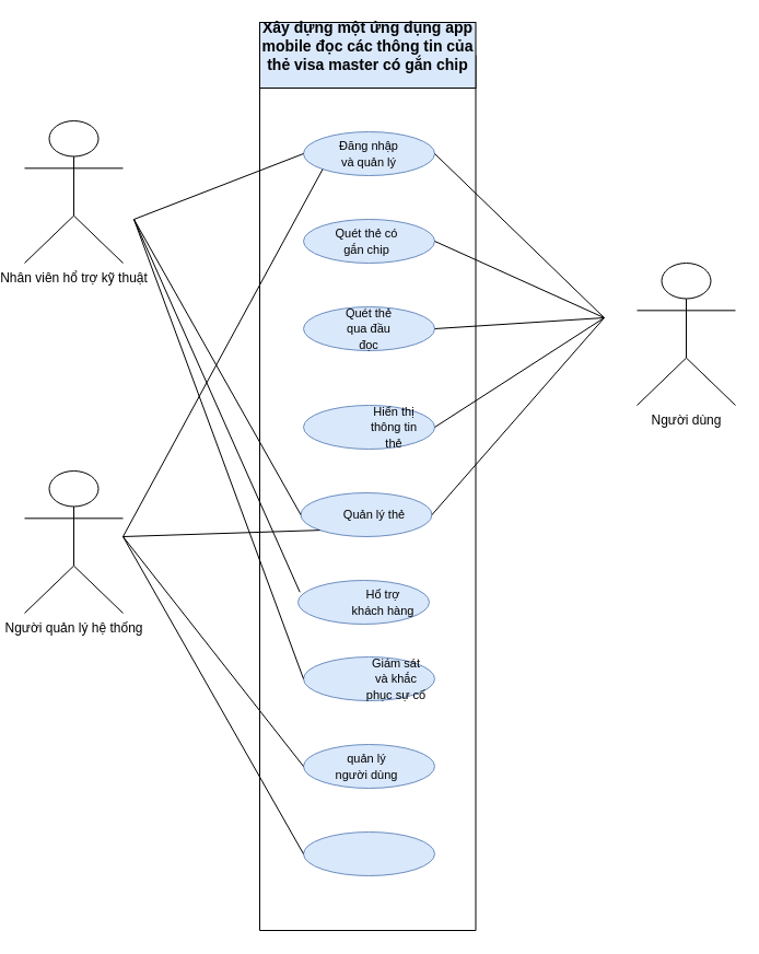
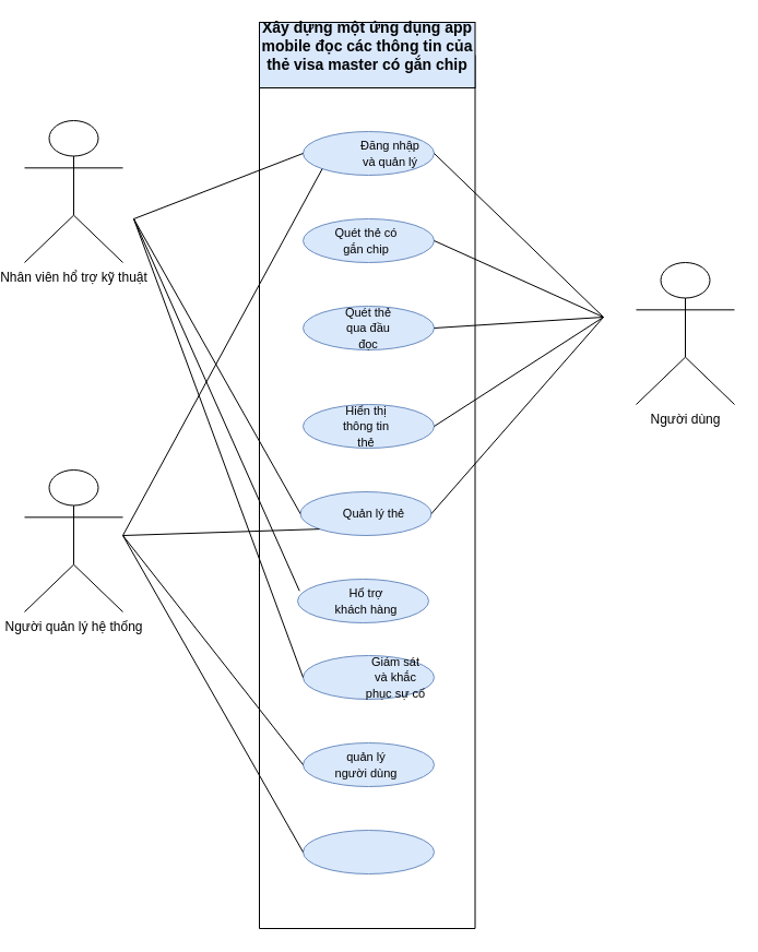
  <mxCell id="0" />
  <mxCell id="1" parent="0" />
  <mxCell id="2" value="&lt;font style=&quot;font-size: 11px;&quot;&gt;&lt;span style=&quot;&quot; class=&quot;fontstyle0&quot;&gt;Xây dựng một ứng dụng app mobile đọc các thông tin của thẻ visa master có gắn chip&lt;/span&gt; &lt;/font&gt;&lt;div style=&quot;font-size: 11px;&quot;&gt;&lt;br&gt;&lt;/div&gt;" style="swimlane;whiteSpace=wrap;html=1;fillColor=#d5e8d4;strokeColor=#000000;" parent="1" vertex="1"><mxGeometry x="235" y="50" width="197.5" height="800" as="geometry" /></mxCell>
  <mxCell id="3" value="" style="ellipse;whiteSpace=wrap;html=1;fillColor=#dae8fc;strokeColor=#6c8ebf;" parent="2" vertex="1"><mxGeometry x="40" y="70" width="120" height="40" as="geometry" /></mxCell>
  <mxCell id="4" value="" style="ellipse;whiteSpace=wrap;html=1;fillColor=#dae8fc;strokeColor=#6c8ebf;" parent="2" vertex="1"><mxGeometry x="40" y="710" width="120" height="40" as="geometry" /></mxCell>
  <mxCell id="5" value="" style="ellipse;whiteSpace=wrap;html=1;fillColor=#dae8fc;strokeColor=#6c8ebf;" parent="2" vertex="1"><mxGeometry x="40" y="630" width="120" height="40" as="geometry" /></mxCell>
  <mxCell id="6" value="" style="ellipse;whiteSpace=wrap;html=1;fillColor=#dae8fc;strokeColor=#6c8ebf;" parent="2" vertex="1"><mxGeometry x="40" y="550" width="120" height="40" as="geometry" /></mxCell>
  <mxCell id="7" value="" style="ellipse;whiteSpace=wrap;html=1;fillColor=#dae8fc;strokeColor=#6c8ebf;" parent="2" vertex="1"><mxGeometry x="37.5" y="400" width="120" height="40" as="geometry" /></mxCell>
  <mxCell id="8" value="" style="ellipse;whiteSpace=wrap;html=1;fillColor=#dae8fc;strokeColor=#6c8ebf;" parent="2" vertex="1"><mxGeometry x="40" y="230" width="120" height="40" as="geometry" /></mxCell>
  <mxCell id="9" value="" style="ellipse;whiteSpace=wrap;html=1;fillColor=#dae8fc;strokeColor=#6c8ebf;" parent="2" vertex="1"><mxGeometry x="40" y="150" width="120" height="40" as="geometry" /></mxCell>
- <mxCell id="10" value="&lt;font style=&quot;font-size: 11px;&quot;&gt;Đăng nhập và quản lý&lt;/font&gt;" style="text;html=1;align=center;verticalAlign=middle;whiteSpace=wrap;rounded=0;" parent="2" vertex="1"><mxGeometry x="70" y="75" width="60" height="30" as="geometry" /></mxCell>
+ <mxCell id="10" value="&lt;font style=&quot;font-size: 11px;&quot;&gt;Đăng nhập và quản lý&lt;/font&gt;" style="text;html=1;align=center;verticalAlign=middle;whiteSpace=wrap;rounded=0;" parent="2" vertex="1"><mxGeometry x="90" y="75" width="60" height="30" as="geometry" /></mxCell>
  <mxCell id="11" value="&lt;font style=&quot;font-size: 11px;&quot;&gt;Quét thẻ có gắn chip&lt;/font&gt;&lt;span style=&quot;font-family: monospace; font-size: 0px; text-align: start; text-wrap: nowrap;&quot;&gt;%3CmxGraphModel%3E%3Croot%3E%3CmxCell%20id%3D%220%22%2F%3E%3CmxCell%20id%3D%221%22%20parent%3D%220%22%2F%3E%3CmxCell%20id%3D%222%22%20value%3D%22%26lt%3Bfont%20color%3D%26quot%3B%23ffffff%26quot%3B%20style%3D%26quot%3Bfont-size%3A%2011px%3B%26quot%3B%26gt%3B%C4%90%C4%83ng%20nh%E1%BA%ADp%20v%C3%A0%20qu%E1%BA%A3n%20l%C3%BD%26lt%3B%2Ffont%26gt%3B%22%20style%3D%22text%3Bhtml%3D1%3Balign%3Dcenter%3BverticalAlign%3Dmiddle%3BwhiteSpace%3Dwrap%3Brounded%3D0%3B%22%20vertex%3D%221%22%20parent%3D%221%22%3E%3CmxGeometry%20x%3D%22395%22%20y%3D%22115%22%20width%3D%2260%22%20height%3D%2230%22%20as%3D%22geometry%22%2F%3E%3C%2FmxCell%3E%3C%2Froot%3E%3C%2FmxGraphModel%3E&lt;/span&gt;" style="text;html=1;align=center;verticalAlign=middle;whiteSpace=wrap;rounded=0;" parent="2" vertex="1"><mxGeometry x="67.5" y="155" width="60" height="30" as="geometry" /></mxCell>
  <mxCell id="12" value="&lt;font style=&quot;font-size: 11px;&quot;&gt;Quét thẻ qua đầu đọc&lt;/font&gt;&lt;span style=&quot;font-family: monospace; font-size: 0px; text-align: start; text-wrap: nowrap;&quot;&gt;%3CmxGraphModel%3E%3Croot%3E%3CmxCell%20id%3D%220%22%2F%3E%3CmxCell%20id%3D%221%22%20parent%3D%220%22%2F%3E%3CmxCell%20id%3D%222%22%20value%3D%22%26lt%3Bfont%20color%3D%26quot%3B%23ffffff%26quot%3B%20style%3D%26quot%3Bfont-size%3A%2011px%3B%26quot%3B%26gt%3B%C4%90%C4%83ng%20nh%E1%BA%ADp%20v%C3%A0%20qu%E1%BA%A3n%20l%C3%BD%26lt%3B%2Ffont%26gt%3B%22%20style%3D%22text%3Bhtml%3D1%3Balign%3Dcenter%3BverticalAlign%3Dmiddle%3BwhiteSpace%3Dwrap%3Brounded%3D0%3B%22%20vertex%3D%221%22%20parent%3D%221%22%3E%3CmxGeometry%20x%3D%22395%22%20y%3D%22115%22%20width%3D%2260%22%20height%3D%2230%22%20as%3D%22geometry%22%2F%3E%3C%2FmxCell%3E%3C%2Froot%3E%3C%2FmxGraphModel%3E&lt;/span&gt;" style="text;html=1;align=center;verticalAlign=middle;whiteSpace=wrap;rounded=0;" parent="2" vertex="1"><mxGeometry x="70" y="235" width="60" height="30" as="geometry" /></mxCell>
  <mxCell id="13" value="&lt;span style=&quot;font-size: 11px;&quot;&gt;Quản lý thẻ&lt;/span&gt;" style="text;html=1;align=center;verticalAlign=middle;whiteSpace=wrap;rounded=0;" parent="2" vertex="1"><mxGeometry x="75" y="405" width="60" height="30" as="geometry" /></mxCell>
  <mxCell id="14" value="&lt;span style=&quot;font-size: 11px;&quot;&gt;Giám sát và khắc phục sự cố&lt;/span&gt;" style="text;html=1;align=center;verticalAlign=middle;whiteSpace=wrap;rounded=0;" parent="2" vertex="1"><mxGeometry x="95" y="555" width="60" height="30" as="geometry" /></mxCell>
  <mxCell id="15" value="&lt;span style=&quot;font-size: 11px;&quot;&gt;quản lý người dùng&lt;/span&gt;" style="text;html=1;align=center;verticalAlign=middle;whiteSpace=wrap;rounded=0;" parent="2" vertex="1"><mxGeometry x="67.5" y="635" width="60" height="30" as="geometry" /></mxCell>
  <mxCell id="16" value="" style="ellipse;whiteSpace=wrap;html=1;fillColor=#dae8fc;strokeColor=#6c8ebf;" parent="2" vertex="1"><mxGeometry x="40" y="320" width="120" height="40" as="geometry" /></mxCell>
- <mxCell id="17" value="&lt;span style=&quot;font-size: 11px;&quot;&gt;Hiển thị thông tin thẻ&lt;/span&gt;" style="text;html=1;align=center;verticalAlign=middle;whiteSpace=wrap;rounded=0;" parent="2" vertex="1"><mxGeometry x="92.5" y="325" width="60" height="30" as="geometry" /></mxCell>
+ <mxCell id="17" value="&lt;span style=&quot;font-size: 11px;&quot;&gt;Hiển thị thông tin thẻ&lt;/span&gt;" style="text;html=1;align=center;verticalAlign=middle;whiteSpace=wrap;rounded=0;" parent="2" vertex="1"><mxGeometry x="67.5" y="325" width="60" height="30" as="geometry" /></mxCell>
  <mxCell id="18" value="" style="ellipse;whiteSpace=wrap;html=1;fillColor=#dae8fc;strokeColor=#6c8ebf;" parent="2" vertex="1"><mxGeometry x="35" y="480" width="120" height="40" as="geometry" /></mxCell>
- <mxCell id="19" value="&lt;span style=&quot;font-size: 11px;&quot;&gt;Hổ trợ khách hàng&lt;/span&gt;" style="text;html=1;align=center;verticalAlign=middle;whiteSpace=wrap;rounded=0;" parent="2" vertex="1"><mxGeometry x="82.5" y="485" width="60" height="30" as="geometry" /></mxCell>
+ <mxCell id="19" value="&lt;span style=&quot;font-size: 11px;&quot;&gt;Hổ trợ khách hàng&lt;/span&gt;" style="text;html=1;align=center;verticalAlign=middle;whiteSpace=wrap;rounded=0;" parent="2" vertex="1"><mxGeometry x="67.5" y="485" width="60" height="30" as="geometry" /></mxCell>
  <mxCell id="20" value="&lt;div style=&quot;font-size: 14px;&quot;&gt;&lt;span style=&quot;background-color: initial;&quot;&gt;&lt;font style=&quot;font-size: 14px;&quot;&gt;&lt;b style=&quot;&quot;&gt;Xây dựng một ứng dụng app mobile đọc các thông tin của thẻ visa master có gắn chip&lt;/b&gt;&lt;/font&gt;&lt;/span&gt;&lt;/div&gt;&lt;div style=&quot;font-size: 14px;&quot;&gt;&lt;br style=&quot;font-weight: 700;&quot;&gt;&lt;/div&gt;" style="rounded=0;whiteSpace=wrap;html=1;fillColor=#dae8fc;align=center;strokeColor=#000000;" parent="2" vertex="1"><mxGeometry y="-30" width="197.5" height="60" as="geometry" /></mxCell>
  <mxCell id="21" value="Người quản lý hệ thống" style="shape=umlActor;verticalLabelPosition=bottom;verticalAlign=top;html=1;outlineConnect=0;" parent="1" vertex="1"><mxGeometry x="20" y="430" width="90" height="130" as="geometry" /></mxCell>
  <mxCell id="22" value="Nhân viên hổ trợ kỹ thuật" style="shape=umlActor;verticalLabelPosition=bottom;verticalAlign=top;html=1;outlineConnect=0;" parent="1" vertex="1"><mxGeometry x="20" y="110" width="90" height="130" as="geometry" /></mxCell>
  <mxCell id="23" value="Người dùng" style="shape=umlActor;verticalLabelPosition=bottom;verticalAlign=top;html=1;outlineConnect=0;" parent="1" vertex="1"><mxGeometry x="580" y="240" width="90" height="130" as="geometry" /></mxCell>
  <mxCell id="24" value="" style="endArrow=none;html=1;rounded=0;exitX=1;exitY=0.5;exitDx=0;exitDy=0;" edge="1" parent="1" source="3"><mxGeometry width="50" height="50" relative="1" as="geometry"><mxPoint x="490" y="360" as="sourcePoint" /><mxPoint x="550" y="290" as="targetPoint" /></mxGeometry></mxCell>
  <mxCell id="25" value="" style="endArrow=none;html=1;rounded=0;exitX=1;exitY=0.5;exitDx=0;exitDy=0;" edge="1" parent="1" source="9"><mxGeometry width="50" height="50" relative="1" as="geometry"><mxPoint x="490" y="360" as="sourcePoint" /><mxPoint x="550" y="290" as="targetPoint" /></mxGeometry></mxCell>
  <mxCell id="26" value="" style="endArrow=none;html=1;rounded=0;exitX=1;exitY=0.5;exitDx=0;exitDy=0;" edge="1" parent="1" source="8"><mxGeometry width="50" height="50" relative="1" as="geometry"><mxPoint x="500" y="340" as="sourcePoint" /><mxPoint x="550" y="290" as="targetPoint" /></mxGeometry></mxCell>
  <mxCell id="27" value="" style="endArrow=none;html=1;rounded=0;exitX=1;exitY=0.5;exitDx=0;exitDy=0;" edge="1" parent="1" source="16"><mxGeometry width="50" height="50" relative="1" as="geometry"><mxPoint x="500" y="340" as="sourcePoint" /><mxPoint x="550" y="290" as="targetPoint" /></mxGeometry></mxCell>
  <mxCell id="28" value="" style="endArrow=none;html=1;rounded=0;exitX=1;exitY=0.5;exitDx=0;exitDy=0;" edge="1" parent="1" source="7"><mxGeometry width="50" height="50" relative="1" as="geometry"><mxPoint x="500" y="340" as="sourcePoint" /><mxPoint x="550" y="290" as="targetPoint" /></mxGeometry></mxCell>
  <mxCell id="29" value="" style="endArrow=none;html=1;rounded=0;entryX=0;entryY=0.5;entryDx=0;entryDy=0;" edge="1" parent="1" target="3"><mxGeometry width="50" height="50" relative="1" as="geometry"><mxPoint x="120" y="200" as="sourcePoint" /><mxPoint x="620" y="350" as="targetPoint" /></mxGeometry></mxCell>
  <mxCell id="30" value="" style="endArrow=none;html=1;rounded=0;exitX=0;exitY=0.5;exitDx=0;exitDy=0;" edge="1" parent="1" source="7"><mxGeometry width="50" height="50" relative="1" as="geometry"><mxPoint x="350" y="380" as="sourcePoint" /><mxPoint x="120" y="200" as="targetPoint" /></mxGeometry></mxCell>
  <mxCell id="31" value="" style="endArrow=none;html=1;rounded=0;entryX=0.014;entryY=0.269;entryDx=0;entryDy=0;entryPerimeter=0;" edge="1" parent="1" target="18"><mxGeometry width="50" height="50" relative="1" as="geometry"><mxPoint x="120" y="200" as="sourcePoint" /><mxPoint x="510" y="300" as="targetPoint" /></mxGeometry></mxCell>
  <mxCell id="32" value="" style="endArrow=none;html=1;rounded=0;entryX=0;entryY=0.5;entryDx=0;entryDy=0;" edge="1" parent="1" target="6"><mxGeometry width="50" height="50" relative="1" as="geometry"><mxPoint x="120" y="200" as="sourcePoint" /><mxPoint x="510" y="300" as="targetPoint" /></mxGeometry></mxCell>
  <mxCell id="33" value="" style="endArrow=none;html=1;rounded=0;entryX=0;entryY=1;entryDx=0;entryDy=0;" edge="1" parent="1" target="3"><mxGeometry width="50" height="50" relative="1" as="geometry"><mxPoint x="110" y="490" as="sourcePoint" /><mxPoint x="510" y="420" as="targetPoint" /></mxGeometry></mxCell>
  <mxCell id="34" value="" style="endArrow=none;html=1;rounded=0;entryX=0;entryY=1;entryDx=0;entryDy=0;" edge="1" parent="1" target="7"><mxGeometry width="50" height="50" relative="1" as="geometry"><mxPoint x="110" y="490" as="sourcePoint" /><mxPoint x="510" y="540" as="targetPoint" /></mxGeometry></mxCell>
  <mxCell id="35" value="" style="endArrow=none;html=1;rounded=0;entryX=0;entryY=0.5;entryDx=0;entryDy=0;" edge="1" parent="1" target="5"><mxGeometry width="50" height="50" relative="1" as="geometry"><mxPoint x="110" y="490" as="sourcePoint" /><mxPoint x="510" y="540" as="targetPoint" /></mxGeometry></mxCell>
  <mxCell id="36" value="" style="endArrow=none;html=1;rounded=0;entryX=0;entryY=0.5;entryDx=0;entryDy=0;" edge="1" parent="1" target="4"><mxGeometry width="50" height="50" relative="1" as="geometry"><mxPoint x="110" y="490" as="sourcePoint" /><mxPoint x="510" y="540" as="targetPoint" /></mxGeometry></mxCell>
